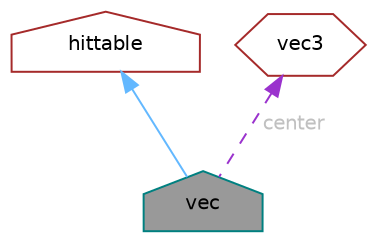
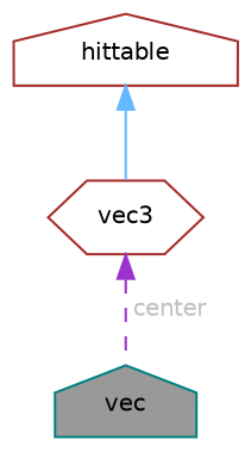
  digraph {
    node [color=brown fillcolor=white fontname=Helvetica fontsize=10 shape=house style=filled]
    edge [dir=back fontname=Helvetica fontsize=10 labelfontname=Helvetica labelfontsize=10]
    n1 [color=teal fillcolor=grey60 fontcolor=black height=0.2 label=vec width=0.4]
    n2 [height=0.2 label=hittable width=0.4]
    n3 [height=0.2 label=vec3 shape=hexagon width=0.4]
-   n2 -> n1 [color=steelblue1 style=solid]
+   n2 -> n3 [color=steelblue1 style=solid]
    n3 -> n1 [color=darkorchid3 fontcolor=grey label=" center" style=dashed]
  }
